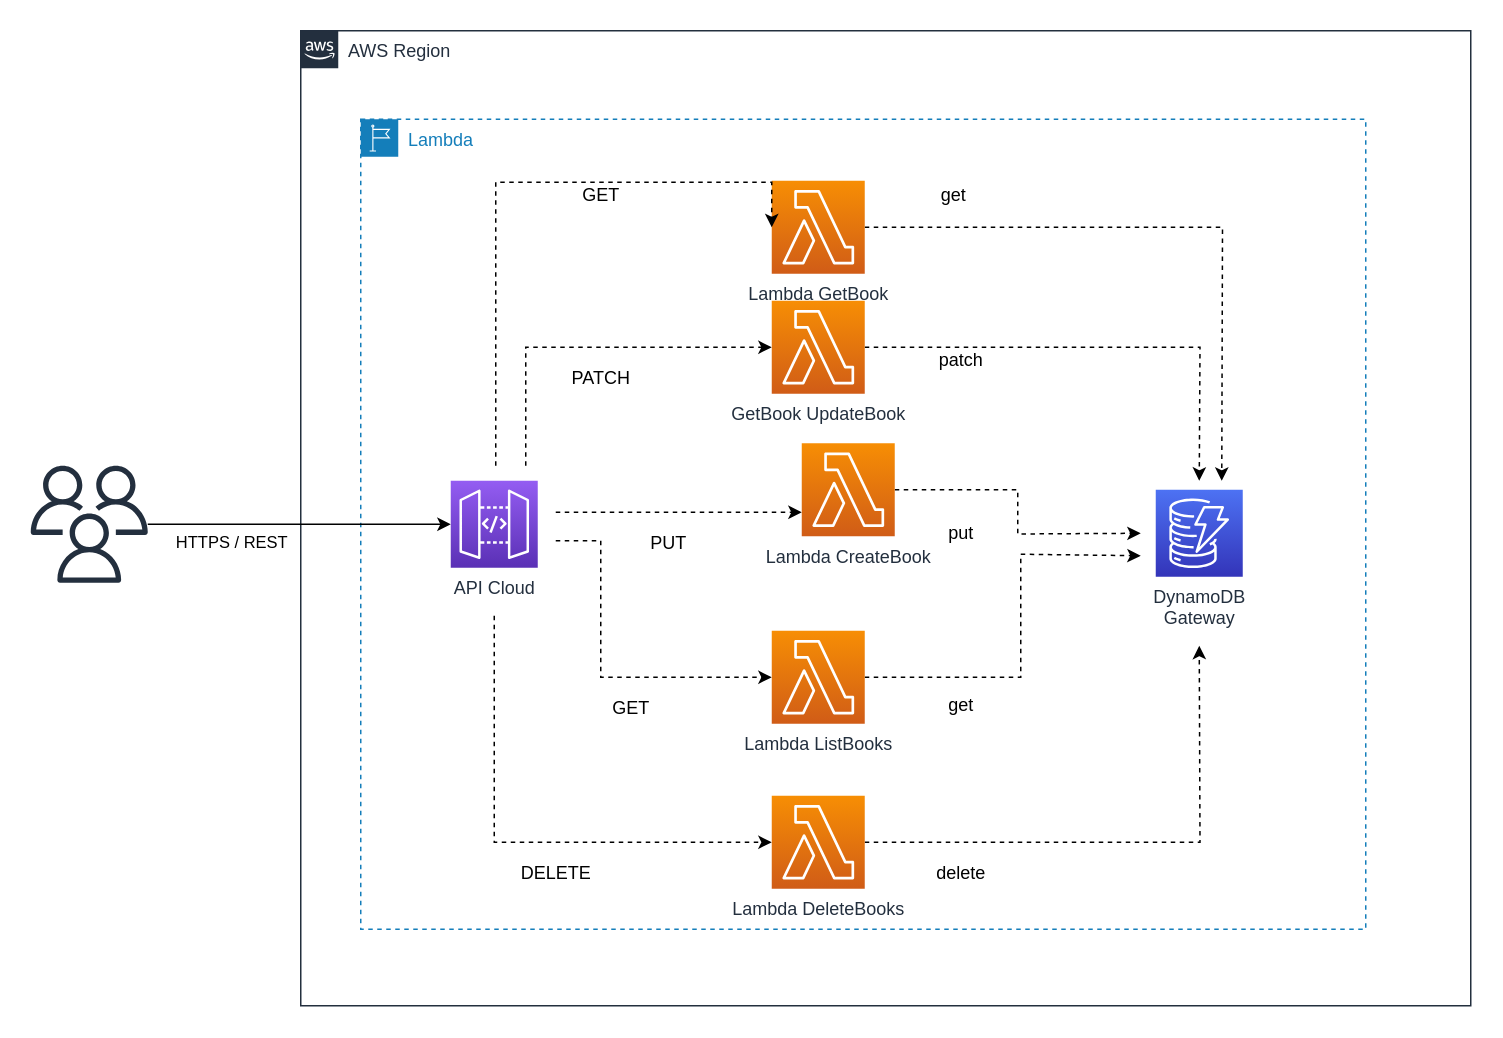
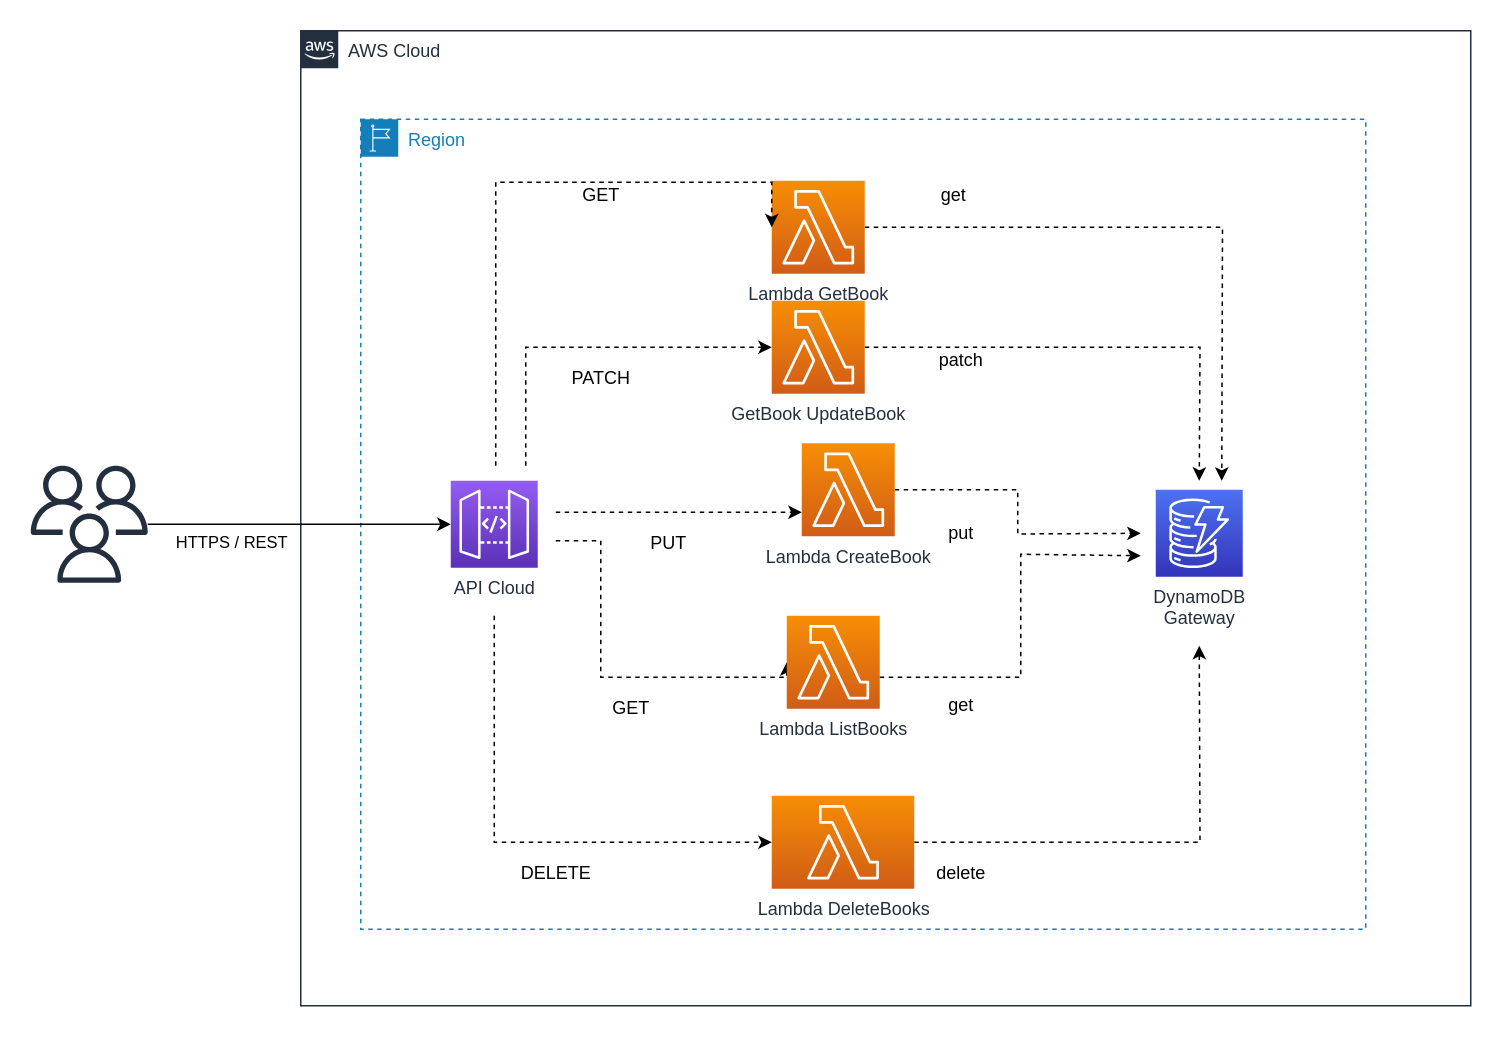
  <mxCell id="0" />
  <mxCell id="1" parent="0" />
- <mxCell id="2" value="Lambda" style="points=[[0,0],[0.25,0],[0.5,0],[0.75,0],[1,0],[1,0.25],[1,0.5],[1,0.75],[1,1],[0.75,1],[0.5,1],[0.25,1],[0,1],[0,0.75],[0,0.5],[0,0.25]];outlineConnect=0;gradientColor=none;html=1;whiteSpace=wrap;fontSize=12;fontStyle=0;shape=mxgraph.aws4.group;grIcon=mxgraph.aws4.group_region;strokeColor=#147EBA;fillColor=none;verticalAlign=top;align=left;spacingLeft=30;fontColor=#147EBA;dashed=1;" parent="1" vertex="1"><mxGeometry x="240" y="79" width="670" height="540" as="geometry" /></mxCell>
- <mxCell id="3" value="AWS Region" style="points=[[0,0],[0.25,0],[0.5,0],[0.75,0],[1,0],[1,0.25],[1,0.5],[1,0.75],[1,1],[0.75,1],[0.5,1],[0.25,1],[0,1],[0,0.75],[0,0.5],[0,0.25]];outlineConnect=0;gradientColor=none;html=1;whiteSpace=wrap;fontSize=12;fontStyle=0;shape=mxgraph.aws4.group;grIcon=mxgraph.aws4.group_aws_cloud_alt;strokeColor=#232F3E;fillColor=none;verticalAlign=top;align=left;spacingLeft=30;fontColor=#232F3E;dashed=0;labelBackgroundColor=#ffffff;" parent="1" vertex="1"><mxGeometry x="200" y="20" width="780" height="650" as="geometry" /></mxCell>
+ <mxCell id="2" value="Region" style="points=[[0,0],[0.25,0],[0.5,0],[0.75,0],[1,0],[1,0.25],[1,0.5],[1,0.75],[1,1],[0.75,1],[0.5,1],[0.25,1],[0,1],[0,0.75],[0,0.5],[0,0.25]];outlineConnect=0;gradientColor=none;html=1;whiteSpace=wrap;fontSize=12;fontStyle=0;shape=mxgraph.aws4.group;grIcon=mxgraph.aws4.group_region;strokeColor=#147EBA;fillColor=none;verticalAlign=top;align=left;spacingLeft=30;fontColor=#147EBA;dashed=1;" parent="1" vertex="1"><mxGeometry x="240" y="79" width="670" height="540" as="geometry" /></mxCell>
+ <mxCell id="3" value="AWS Cloud" style="points=[[0,0],[0.25,0],[0.5,0],[0.75,0],[1,0],[1,0.25],[1,0.5],[1,0.75],[1,1],[0.75,1],[0.5,1],[0.25,1],[0,1],[0,0.75],[0,0.5],[0,0.25]];outlineConnect=0;gradientColor=none;html=1;whiteSpace=wrap;fontSize=12;fontStyle=0;shape=mxgraph.aws4.group;grIcon=mxgraph.aws4.group_aws_cloud_alt;strokeColor=#232F3E;fillColor=none;verticalAlign=top;align=left;spacingLeft=30;fontColor=#232F3E;dashed=0;labelBackgroundColor=#ffffff;" parent="1" vertex="1"><mxGeometry x="200" y="20" width="780" height="650" as="geometry" /></mxCell>
  <mxCell id="4" style="edgeStyle=orthogonalEdgeStyle;rounded=0;orthogonalLoop=1;jettySize=auto;html=1;" parent="1" source="6" target="11" edge="1"><mxGeometry relative="1" as="geometry" /></mxCell>
  <mxCell id="5" value="HTTPS / REST" style="edgeLabel;html=1;align=center;verticalAlign=middle;resizable=0;points=[];" parent="4" vertex="1" connectable="0"><mxGeometry x="-0.357" y="-1" relative="1" as="geometry"><mxPoint x="-10" y="10" as="offset" /></mxGeometry></mxCell>
  <mxCell id="6" value="" style="outlineConnect=0;fontColor=#232F3E;gradientColor=none;fillColor=#232F3E;strokeColor=none;dashed=0;verticalLabelPosition=bottom;verticalAlign=top;align=center;html=1;fontSize=12;fontStyle=0;aspect=fixed;pointerEvents=1;shape=mxgraph.aws4.users;" parent="1" vertex="1"><mxGeometry x="20" y="310" width="78" height="78" as="geometry" /></mxCell>
  <mxCell id="7" style="edgeStyle=orthogonalEdgeStyle;rounded=0;orthogonalLoop=1;jettySize=auto;html=1;entryX=0;entryY=0.5;entryDx=0;entryDy=0;entryPerimeter=0;dashed=1;" parent="1" target="21" edge="1"><mxGeometry relative="1" as="geometry"><mxPoint x="329" y="410" as="sourcePoint" /><Array as="points"><mxPoint x="329" y="561" /></Array></mxGeometry></mxCell>
  <mxCell id="8" style="edgeStyle=orthogonalEdgeStyle;rounded=0;orthogonalLoop=1;jettySize=auto;html=1;entryX=0;entryY=0.5;entryDx=0;entryDy=0;entryPerimeter=0;dashed=1;" parent="1" target="19" edge="1"><mxGeometry relative="1" as="geometry"><mxPoint x="370" y="360" as="sourcePoint" /><Array as="points"><mxPoint x="400" y="360" /><mxPoint x="400" y="451" /></Array></mxGeometry></mxCell>
  <mxCell id="9" style="edgeStyle=orthogonalEdgeStyle;rounded=0;orthogonalLoop=1;jettySize=auto;html=1;dashed=1;" parent="1" target="17" edge="1"><mxGeometry relative="1" as="geometry"><mxPoint x="370" y="341" as="sourcePoint" /><Array as="points"><mxPoint x="400" y="341" /><mxPoint x="400" y="341" /></Array></mxGeometry></mxCell>
  <mxCell id="10" style="edgeStyle=orthogonalEdgeStyle;rounded=0;orthogonalLoop=1;jettySize=auto;html=1;dashed=1;" parent="1" edge="1"><mxGeometry relative="1" as="geometry"><mxPoint x="350" y="310" as="sourcePoint" /><mxPoint x="514" y="231" as="targetPoint" /><Array as="points"><mxPoint x="350" y="231" /></Array></mxGeometry></mxCell>
  <mxCell id="11" value="API Cloud" style="points=[[0,0,0],[0.25,0,0],[0.5,0,0],[0.75,0,0],[1,0,0],[0,1,0],[0.25,1,0],[0.5,1,0],[0.75,1,0],[1,1,0],[0,0.25,0],[0,0.5,0],[0,0.75,0],[1,0.25,0],[1,0.5,0],[1,0.75,0]];outlineConnect=0;fontColor=#232F3E;gradientColor=#945DF2;gradientDirection=north;fillColor=#5A30B5;strokeColor=#ffffff;dashed=0;verticalLabelPosition=bottom;verticalAlign=top;align=center;html=1;fontSize=12;fontStyle=0;aspect=fixed;shape=mxgraph.aws4.resourceIcon;resIcon=mxgraph.aws4.api_gateway;" parent="1" vertex="1"><mxGeometry x="300" y="320" width="58" height="58" as="geometry" /></mxCell>
  <mxCell id="12" style="edgeStyle=orthogonalEdgeStyle;rounded=0;orthogonalLoop=1;jettySize=auto;html=1;dashed=1;" parent="1" source="13" edge="1"><mxGeometry relative="1" as="geometry"><mxPoint x="799" y="320" as="targetPoint" /></mxGeometry></mxCell>
  <mxCell id="13" value="GetBook UpdateBook" style="points=[[0,0,0],[0.25,0,0],[0.5,0,0],[0.75,0,0],[1,0,0],[0,1,0],[0.25,1,0],[0.5,1,0],[0.75,1,0],[1,1,0],[0,0.25,0],[0,0.5,0],[0,0.75,0],[1,0.25,0],[1,0.5,0],[1,0.75,0]];outlineConnect=0;fontColor=#232F3E;gradientColor=#F78E04;gradientDirection=north;fillColor=#D05C17;strokeColor=#ffffff;dashed=0;verticalLabelPosition=bottom;verticalAlign=top;align=center;html=1;fontSize=12;fontStyle=0;aspect=fixed;shape=mxgraph.aws4.resourceIcon;resIcon=mxgraph.aws4.lambda;" parent="1" vertex="1"><mxGeometry x="514" y="200" width="62" height="62" as="geometry" /></mxCell>
  <mxCell id="14" style="edgeStyle=orthogonalEdgeStyle;rounded=0;orthogonalLoop=1;jettySize=auto;html=1;dashed=1;" parent="1" source="15" edge="1"><mxGeometry relative="1" as="geometry"><mxPoint x="814" y="320" as="targetPoint" /></mxGeometry></mxCell>
  <mxCell id="15" value="Lambda GetBook" style="points=[[0,0,0],[0.25,0,0],[0.5,0,0],[0.75,0,0],[1,0,0],[0,1,0],[0.25,1,0],[0.5,1,0],[0.75,1,0],[1,1,0],[0,0.25,0],[0,0.5,0],[0,0.75,0],[1,0.25,0],[1,0.5,0],[1,0.75,0]];outlineConnect=0;fontColor=#232F3E;gradientColor=#F78E04;gradientDirection=north;fillColor=#D05C17;strokeColor=#ffffff;dashed=0;verticalLabelPosition=bottom;verticalAlign=top;align=center;html=1;fontSize=12;fontStyle=0;aspect=fixed;shape=mxgraph.aws4.resourceIcon;resIcon=mxgraph.aws4.lambda;" parent="1" vertex="1"><mxGeometry x="514" y="120" width="62" height="62" as="geometry" /></mxCell>
  <mxCell id="16" style="edgeStyle=orthogonalEdgeStyle;rounded=0;orthogonalLoop=1;jettySize=auto;html=1;dashed=1;" parent="1" source="17" edge="1"><mxGeometry relative="1" as="geometry"><mxPoint x="760" y="355" as="targetPoint" /></mxGeometry></mxCell>
  <mxCell id="17" value="Lambda CreateBook" style="points=[[0,0,0],[0.25,0,0],[0.5,0,0],[0.75,0,0],[1,0,0],[0,1,0],[0.25,1,0],[0.5,1,0],[0.75,1,0],[1,1,0],[0,0.25,0],[0,0.5,0],[0,0.75,0],[1,0.25,0],[1,0.5,0],[1,0.75,0]];outlineConnect=0;fontColor=#232F3E;gradientColor=#F78E04;gradientDirection=north;fillColor=#D05C17;strokeColor=#ffffff;dashed=0;verticalLabelPosition=bottom;verticalAlign=top;align=center;html=1;fontSize=12;fontStyle=0;aspect=fixed;shape=mxgraph.aws4.resourceIcon;resIcon=mxgraph.aws4.lambda;" parent="1" vertex="1"><mxGeometry x="534" y="295" width="62" height="62" as="geometry" /></mxCell>
  <mxCell id="18" style="edgeStyle=orthogonalEdgeStyle;rounded=0;orthogonalLoop=1;jettySize=auto;html=1;dashed=1;" parent="1" source="19" edge="1"><mxGeometry relative="1" as="geometry"><mxPoint x="760" y="370" as="targetPoint" /><Array as="points"><mxPoint x="680" y="451" /><mxPoint x="680" y="369" /></Array></mxGeometry></mxCell>
- <mxCell id="19" value="Lambda ListBooks" style="points=[[0,0,0],[0.25,0,0],[0.5,0,0],[0.75,0,0],[1,0,0],[0,1,0],[0.25,1,0],[0.5,1,0],[0.75,1,0],[1,1,0],[0,0.25,0],[0,0.5,0],[0,0.75,0],[1,0.25,0],[1,0.5,0],[1,0.75,0]];outlineConnect=0;fontColor=#232F3E;gradientColor=#F78E04;gradientDirection=north;fillColor=#D05C17;strokeColor=#ffffff;dashed=0;verticalLabelPosition=bottom;verticalAlign=top;align=center;html=1;fontSize=12;fontStyle=0;aspect=fixed;shape=mxgraph.aws4.resourceIcon;resIcon=mxgraph.aws4.lambda;" parent="1" vertex="1"><mxGeometry x="514" y="420" width="62" height="62" as="geometry" /></mxCell>
+ <mxCell id="19" value="Lambda ListBooks" style="points=[[0,0,0],[0.25,0,0],[0.5,0,0],[0.75,0,0],[1,0,0],[0,1,0],[0.25,1,0],[0.5,1,0],[0.75,1,0],[1,1,0],[0,0.25,0],[0,0.5,0],[0,0.75,0],[1,0.25,0],[1,0.5,0],[1,0.75,0]];outlineConnect=0;fontColor=#232F3E;gradientColor=#F78E04;gradientDirection=north;fillColor=#D05C17;strokeColor=#ffffff;dashed=0;verticalLabelPosition=bottom;verticalAlign=top;align=center;html=1;fontSize=12;fontStyle=0;aspect=fixed;shape=mxgraph.aws4.resourceIcon;resIcon=mxgraph.aws4.lambda;" parent="1" vertex="1"><mxGeometry x="524" y="410" width="62" height="62" as="geometry" /></mxCell>
  <mxCell id="20" style="edgeStyle=orthogonalEdgeStyle;rounded=0;orthogonalLoop=1;jettySize=auto;html=1;dashed=1;" parent="1" source="21" edge="1"><mxGeometry relative="1" as="geometry"><mxPoint x="799" y="430" as="targetPoint" /></mxGeometry></mxCell>
- <mxCell id="21" value="Lambda DeleteBooks" style="points=[[0,0,0],[0.25,0,0],[0.5,0,0],[0.75,0,0],[1,0,0],[0,1,0],[0.25,1,0],[0.5,1,0],[0.75,1,0],[1,1,0],[0,0.25,0],[0,0.5,0],[0,0.75,0],[1,0.25,0],[1,0.5,0],[1,0.75,0]];outlineConnect=0;fontColor=#232F3E;gradientColor=#F78E04;gradientDirection=north;fillColor=#D05C17;strokeColor=#ffffff;dashed=0;verticalLabelPosition=bottom;verticalAlign=top;align=center;html=1;fontSize=12;fontStyle=0;aspect=fixed;shape=mxgraph.aws4.resourceIcon;resIcon=mxgraph.aws4.lambda;" parent="1" vertex="1"><mxGeometry x="514" y="530" width="62" height="62" as="geometry" /></mxCell>
+ <mxCell id="21" value="Lambda DeleteBooks" style="points=[[0,0,0],[0.25,0,0],[0.5,0,0],[0.75,0,0],[1,0,0],[0,1,0],[0.25,1,0],[0.5,1,0],[0.75,1,0],[1,1,0],[0,0.25,0],[0,0.5,0],[0,0.75,0],[1,0.25,0],[1,0.5,0],[1,0.75,0]];outlineConnect=0;fontColor=#232F3E;gradientColor=#F78E04;gradientDirection=north;fillColor=#D05C17;strokeColor=#ffffff;dashed=0;verticalLabelPosition=bottom;verticalAlign=top;align=center;html=1;fontSize=12;fontStyle=0;aspect=fixed;shape=mxgraph.aws4.resourceIcon;resIcon=mxgraph.aws4.lambda;" parent="1" vertex="1"><mxGeometry x="514" y="530" width="95" height="62" as="geometry" /></mxCell>
  <mxCell id="22" value="GET" style="text;html=1;align=center;verticalAlign=middle;resizable=0;points=[];autosize=1;strokeColor=none;" parent="1" vertex="1"><mxGeometry x="380" y="120" width="40" height="20" as="geometry" /></mxCell>
  <mxCell id="23" style="edgeStyle=orthogonalEdgeStyle;rounded=0;orthogonalLoop=1;jettySize=auto;html=1;dashed=1;entryX=0;entryY=0.5;entryDx=0;entryDy=0;entryPerimeter=0;" parent="1" target="15" edge="1"><mxGeometry relative="1" as="geometry"><mxPoint x="330" y="310" as="sourcePoint" /><mxPoint x="524" y="241" as="targetPoint" /><Array as="points"><mxPoint x="330" y="121" /></Array></mxGeometry></mxCell>
  <mxCell id="24" value="PATCH" style="text;html=1;align=center;verticalAlign=middle;resizable=0;points=[];autosize=1;strokeColor=none;" parent="1" vertex="1"><mxGeometry x="375" y="242" width="50" height="20" as="geometry" /></mxCell>
  <mxCell id="25" value="PUT" style="text;html=1;align=center;verticalAlign=middle;resizable=0;points=[];autosize=1;strokeColor=none;" parent="1" vertex="1"><mxGeometry x="425" y="352" width="40" height="20" as="geometry" /></mxCell>
  <mxCell id="26" value="GET" style="text;html=1;align=center;verticalAlign=middle;resizable=0;points=[];autosize=1;strokeColor=none;" parent="1" vertex="1"><mxGeometry x="400" y="462" width="40" height="20" as="geometry" /></mxCell>
  <mxCell id="27" value="DELETE" style="text;html=1;align=center;verticalAlign=middle;resizable=0;points=[];autosize=1;strokeColor=none;" parent="1" vertex="1"><mxGeometry x="340" y="572" width="60" height="20" as="geometry" /></mxCell>
  <mxCell id="28" value="DynamoDB &lt;br&gt;Gateway" style="points=[[0,0,0],[0.25,0,0],[0.5,0,0],[0.75,0,0],[1,0,0],[0,1,0],[0.25,1,0],[0.5,1,0],[0.75,1,0],[1,1,0],[0,0.25,0],[0,0.5,0],[0,0.75,0],[1,0.25,0],[1,0.5,0],[1,0.75,0]];outlineConnect=0;fontColor=#232F3E;gradientColor=#4D72F3;gradientDirection=north;fillColor=#3334B9;strokeColor=#ffffff;dashed=0;verticalLabelPosition=bottom;verticalAlign=top;align=center;html=1;fontSize=12;fontStyle=0;aspect=fixed;shape=mxgraph.aws4.resourceIcon;resIcon=mxgraph.aws4.dynamodb;" parent="1" vertex="1"><mxGeometry x="770" y="326" width="58" height="58" as="geometry" /></mxCell>
  <mxCell id="29" value="patch" style="text;html=1;align=center;verticalAlign=middle;resizable=0;points=[];autosize=1;strokeColor=none;" parent="1" vertex="1"><mxGeometry x="620" y="230" width="40" height="20" as="geometry" /></mxCell>
  <mxCell id="30" value="put" style="text;html=1;align=center;verticalAlign=middle;resizable=0;points=[];autosize=1;strokeColor=none;" parent="1" vertex="1"><mxGeometry x="625" y="345" width="30" height="20" as="geometry" /></mxCell>
  <mxCell id="31" value="get" style="text;html=1;align=center;verticalAlign=middle;resizable=0;points=[];autosize=1;strokeColor=none;" parent="1" vertex="1"><mxGeometry x="625" y="460" width="30" height="20" as="geometry" /></mxCell>
  <mxCell id="32" value="delete" style="text;html=1;align=center;verticalAlign=middle;resizable=0;points=[];autosize=1;strokeColor=none;" parent="1" vertex="1"><mxGeometry x="615" y="572" width="50" height="20" as="geometry" /></mxCell>
  <mxCell id="33" value="get" style="text;html=1;align=center;verticalAlign=middle;resizable=0;points=[];autosize=1;strokeColor=none;" vertex="1" parent="1"><mxGeometry x="620" y="120" width="30" height="20" as="geometry" /></mxCell>
